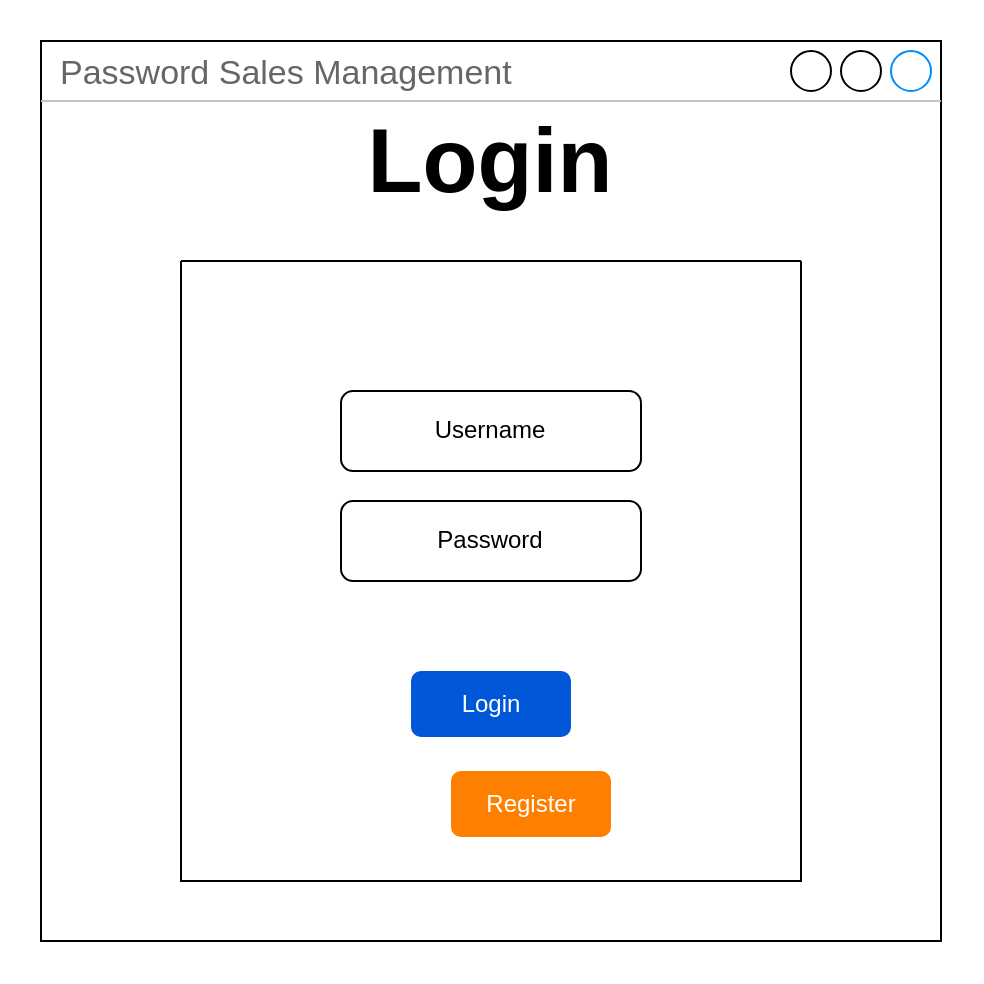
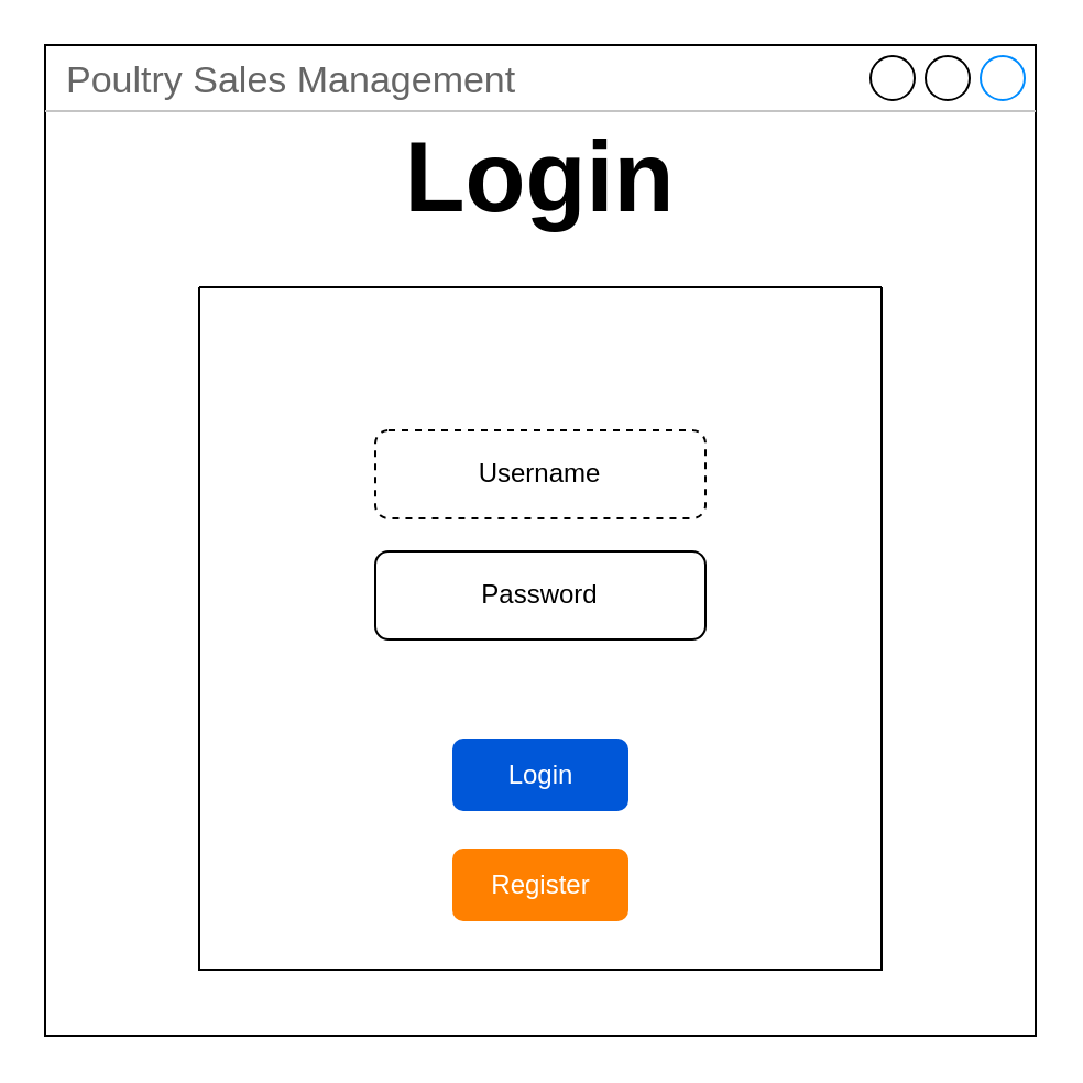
  <mxCell id="0" />
  <mxCell id="1" parent="0" />
- <mxCell id="2" value="Password Sales Management" style="strokeWidth=1;shadow=0;dashed=0;align=center;html=1;shape=mxgraph.mockup.containers.window;align=left;verticalAlign=top;spacingLeft=8;strokeColor2=#008cff;strokeColor3=#c4c4c4;fontColor=#666666;mainText=;fontSize=17;labelBackgroundColor=none;" parent="1" vertex="1"><mxGeometry x="20" y="20" width="450" height="450" as="geometry" /></mxCell>
+ <mxCell id="2" value="Poultry Sales Management" style="strokeWidth=1;shadow=0;dashed=0;align=center;html=1;shape=mxgraph.mockup.containers.window;align=left;verticalAlign=top;spacingLeft=8;strokeColor2=#008cff;strokeColor3=#c4c4c4;fontColor=#666666;mainText=;fontSize=17;labelBackgroundColor=none;" parent="1" vertex="1"><mxGeometry x="20" y="20" width="450" height="450" as="geometry" /></mxCell>
  <mxCell id="3" value="" style="swimlane;startSize=0;" parent="1" vertex="1"><mxGeometry x="90" y="130" width="310" height="310" as="geometry"><mxRectangle x="-615" y="435" width="50" height="40" as="alternateBounds" /></mxGeometry></mxCell>
  <mxCell id="4" value="Login" style="rounded=1;fillColor=#0057D8;align=center;strokeColor=none;html=1;fontColor=#ffffff;fontSize=12" parent="3" vertex="1"><mxGeometry x="115" y="205" width="80" height="33" as="geometry" /></mxCell>
- <mxCell id="5" value="Register" style="rounded=1;align=center;strokeColor=none;html=1;fontColor=#ffffff;fontSize=12;fillColor=#FF8000;" parent="3" vertex="1"><mxGeometry x="135" y="255" width="80" height="33" as="geometry" /></mxCell>
+ <mxCell id="5" value="Register" style="rounded=1;align=center;strokeColor=none;html=1;fontColor=#ffffff;fontSize=12;fillColor=#FF8000;" parent="3" vertex="1"><mxGeometry x="115" y="255" width="80" height="33" as="geometry" /></mxCell>
  <mxCell id="6" value="Password" style="rounded=1;whiteSpace=wrap;html=1;" parent="3" vertex="1"><mxGeometry x="80" y="120" width="150" height="40" as="geometry" /></mxCell>
- <mxCell id="7" value="Username" style="rounded=1;whiteSpace=wrap;html=1;" parent="1" vertex="1"><mxGeometry x="170" y="195" width="150" height="40" as="geometry" /></mxCell>
+ <mxCell id="7" value="Username" style="rounded=1;whiteSpace=wrap;html=1;dashed=1;" parent="1" vertex="1"><mxGeometry x="170" y="195" width="150" height="40" as="geometry" /></mxCell>
  <mxCell id="8" value="&lt;font style=&quot;font-size: 45px&quot;&gt;&lt;b style=&quot;line-height: 100%&quot;&gt;Login&lt;/b&gt;&lt;/font&gt;" style="text;html=1;strokeColor=none;fillColor=none;align=center;verticalAlign=middle;whiteSpace=wrap;rounded=0;" parent="1" vertex="1"><mxGeometry x="95" y="70" width="300" height="20" as="geometry" /></mxCell>
